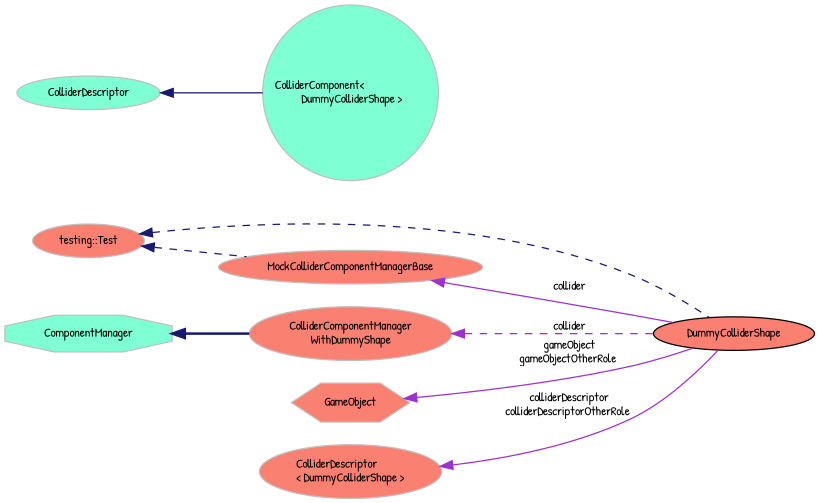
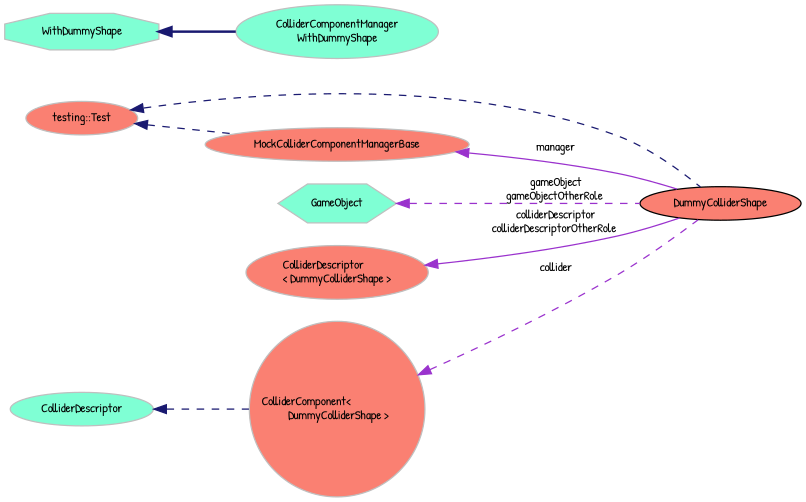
  digraph {
    fontname="Patrick Hand"
    rankdir=LR
    node [color=grey75 fillcolor=salmon fontname="Patrick Hand" fontsize=10 shape=ellipse style=filled]
    edge [color=midnightblue dir=back fontname="Patrick Hand" fontsize=10 labelfontname=Helvetica labelfontsize=10 style=dashed]
    n1 [color=black fontcolor=black height=0.2 label=DummyColliderShape width=0.4]
    n2 [height=0.2 label="testing::Test" width=0.4]
    n3 [height=0.2 label=MockColliderComponentManagerBase width=0.4]
-   n4 [height=0.2 label="ColliderComponentManager\lWithDummyShape" width=0.4]
-   n5 [fillcolor=aquamarine height=0.2 label=ComponentManager shape=octagon width=0.4]
-   n6 [height=0.2 label=GameObject shape=hexagon width=0.4]
+   n4 [fillcolor=aquamarine height=0.2 label="ColliderComponentManager\lWithDummyShape" width=0.4]
+   n5 [fillcolor=aquamarine height=0.2 label=WithDummyShape shape=octagon width=0.4]
+   n6 [fillcolor=aquamarine height=0.2 label=GameObject shape=hexagon width=0.4]
    n7 [height=0.2 label="ColliderDescriptor\l\< DummyColliderShape \>" width=0.4]
-   n8 [fillcolor=aquamarine height=0.2 label="ColliderComponent\<\l DummyColliderShape \>" shape=circle width=0.4]
+   n8 [height=0.2 label="ColliderComponent\<\l DummyColliderShape \>" shape=circle width=0.4]
    n9 [fillcolor=aquamarine height=0.2 label=ColliderDescriptor width=0.4]
    n2 -> n1
    n2 -> n3
-   n3 -> n1 [color=darkorchid3 label=" collider" style=solid]
+   n3 -> n1 [color=darkorchid3 label=" manager" style=solid]
    n5 -> n4 [style=bold]
-   n6 -> n1 [color=darkorchid3 label=" gameObject\ngameObjectOtherRole" style=solid]
+   n6 -> n1 [color=darkorchid3 label=" gameObject\ngameObjectOtherRole"]
    n7 -> n1 [color=darkorchid3 label=" colliderDescriptor\ncolliderDescriptorOtherRole" style=solid]
-   n4 -> n1 [color=darkorchid3 label=" collider"]
-   n9 -> n8 [style=solid]
+   n8 -> n1 [color=darkorchid3 label=" collider"]
+   n9 -> n8
  }
